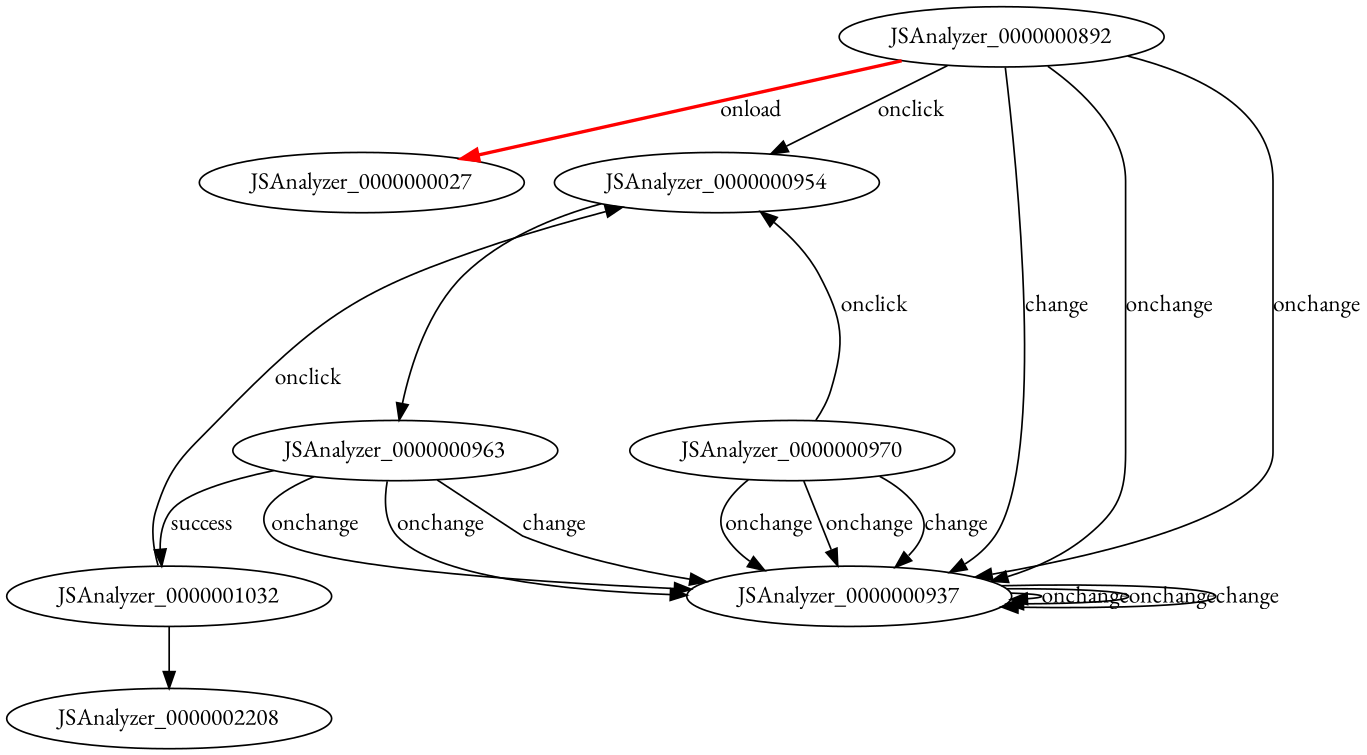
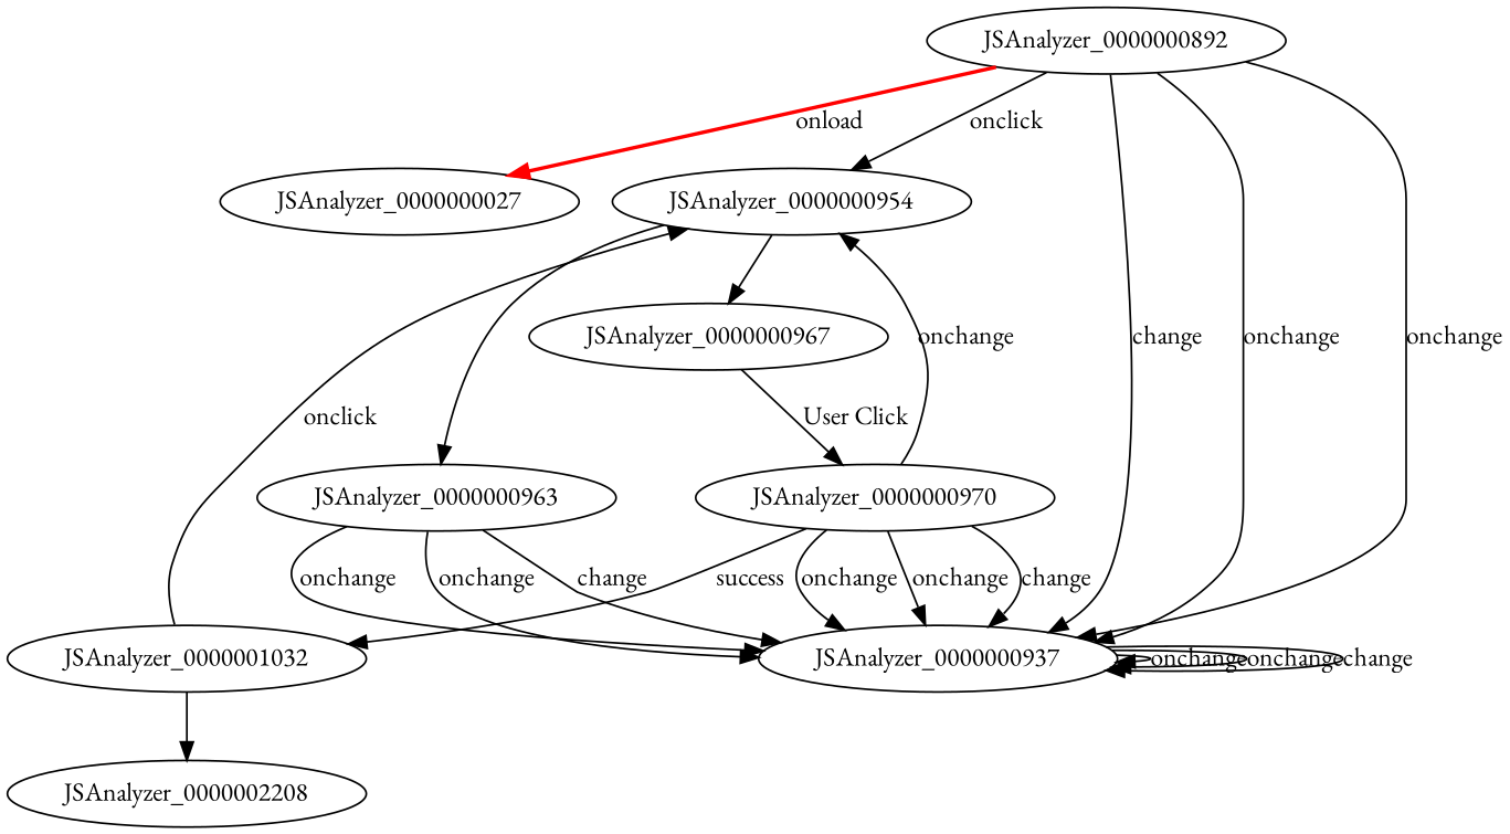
  digraph {
    fontname="EB Garamond"
    node [fontname="EB Garamond"]
    edge [fontname="EB Garamond"]
    JSAnalyzer_0000000892
    JSAnalyzer_0000000027
    JSAnalyzer_0000000937
    JSAnalyzer_0000000954
    JSAnalyzer_0000000963
+   JSAnalyzer_0000000967
    JSAnalyzer_0000001032
    JSAnalyzer_0000000970
    n9 [label=JSAnalyzer_0000002208]
    JSAnalyzer_0000000892 -> JSAnalyzer_0000000027 [color=red label=onload style=bold]
    JSAnalyzer_0000000892 -> JSAnalyzer_0000000937 [label=onchange]
    JSAnalyzer_0000000892 -> JSAnalyzer_0000000937 [label=onchange]
    JSAnalyzer_0000000892 -> JSAnalyzer_0000000937 [label=change]
    JSAnalyzer_0000000892 -> JSAnalyzer_0000000954 [label=onclick]
    JSAnalyzer_0000000937 -> JSAnalyzer_0000000937 [label=onchange]
    JSAnalyzer_0000000937 -> JSAnalyzer_0000000937 [label=onchange]
    JSAnalyzer_0000000937 -> JSAnalyzer_0000000937 [label=change]
    JSAnalyzer_0000000954 -> JSAnalyzer_0000000963
+   JSAnalyzer_0000000954 -> JSAnalyzer_0000000967
    JSAnalyzer_0000000963 -> JSAnalyzer_0000000937 [label=onchange]
    JSAnalyzer_0000000963 -> JSAnalyzer_0000000937 [label=onchange]
    JSAnalyzer_0000000963 -> JSAnalyzer_0000000937 [label=change]
-   JSAnalyzer_0000000963 -> JSAnalyzer_0000001032 [label=success]
+   JSAnalyzer_0000000970 -> JSAnalyzer_0000001032 [label=success]
+   JSAnalyzer_0000000967 -> JSAnalyzer_0000000970 [label="User Click"]
    JSAnalyzer_0000001032 -> JSAnalyzer_0000000954 [label=onclick]
    JSAnalyzer_0000001032 -> n9
    JSAnalyzer_0000000970 -> JSAnalyzer_0000000937 [label=onchange]
    JSAnalyzer_0000000970 -> JSAnalyzer_0000000937 [label=onchange]
    JSAnalyzer_0000000970 -> JSAnalyzer_0000000937 [label=change]
-   JSAnalyzer_0000000970 -> JSAnalyzer_0000000954 [label=onclick]
+   JSAnalyzer_0000000970 -> JSAnalyzer_0000000954 [label=onchange]
  }
